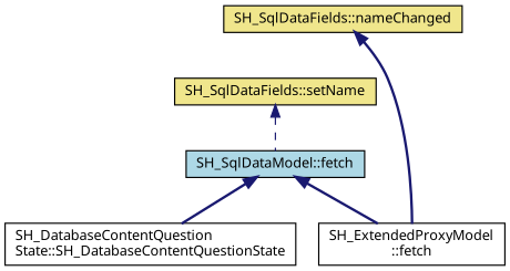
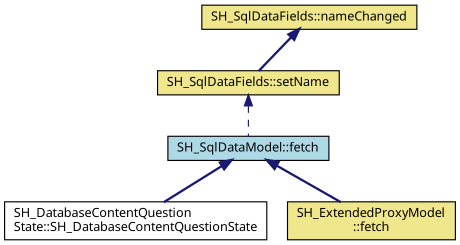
  digraph {
    rankdir=TB
    node [color=black fillcolor=khaki fontname=Verdana fontsize=11 shape=record style=filled]
    edge [color=midnightblue dir=back fontname=Verdana fontsize=11 labelfontname=Verdana labelfontsize=11 style=bold]
    n1 [fontcolor=black height=0.2 label="SH_SqlDataFields::nameChanged" width=0.4]
    n2 [height=0.2 label="SH_SqlDataFields::setName" width=0.4]
    n3 [fillcolor=lightblue height=0.2 label="SH_SqlDataModel::fetch" width=0.4]
    n4 [fillcolor=white height=0.2 label="SH_DatabaseContentQuestion\lState::SH_DatabaseContentQuestionState" width=0.4]
-   n5 [fillcolor=white height=0.2 label="SH_ExtendedProxyModel\l::fetch" width=0.4]
-   n1 -> n5
+   n5 [height=0.2 label="SH_ExtendedProxyModel\l::fetch" width=0.4]
+   n1 -> n2
    n2 -> n3 [style=dashed]
    n3 -> n4
    n3 -> n5
  }
